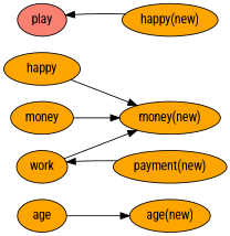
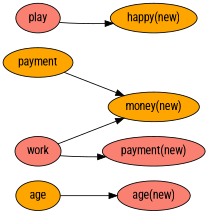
  digraph {
    fontname="Roboto Condensed"
    rankdir=LR
    node [fillcolor=orange fontname="Roboto Condensed" style=filled]
    edge [fontname="Roboto Condensed"]
-   "age(new)"
+   "age(new)" [fillcolor=salmon]
    age
-   payment [label=happy]
+   payment
    "money(new)"
-   work
-   "payment(new)"
+   work [fillcolor=salmon]
+   "payment(new)" [fillcolor=salmon]
    play [fillcolor=salmon]
    "happy(new)"
-   money
    age -> "age(new)"
    payment -> "money(new)"
    work -> "money(new)"
-   "payment(new)" -> work
-   "happy(new)" -> play
-   money -> "money(new)"
+   work -> "payment(new)"
+   play -> "happy(new)"
  }
